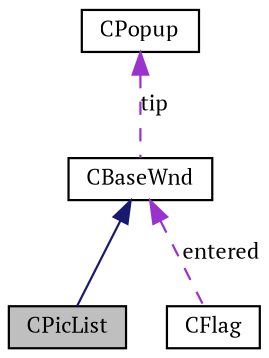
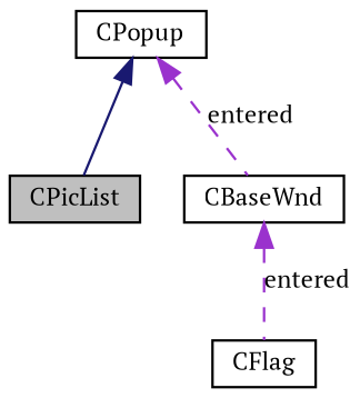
  digraph {
    fontname="PT Serif"
    node [color=black fillcolor=white fontname="PT Serif" fontsize=10 shape=record style=filled]
    edge [color=darkorchid3 dir=back fontname="PT Serif" fontsize=10 labelfontname=FreeSans labelfontsize=10 style=dashed]
    n1 [fillcolor=grey75 fontcolor=black height=0.2 label=CPicList width=0.4]
    n2 [height=0.2 label=CBaseWnd width=0.4]
    n3 [height=0.2 label=CFlag width=0.4]
    n4 [height=0.2 label=CPopup width=0.4]
-   n2 -> n1 [color=midnightblue style=solid]
+   n4 -> n1 [color=midnightblue style=solid]
    n2 -> n3 [label=entered]
-   n4 -> n2 [label=tip]
+   n4 -> n2 [label=entered]
  }
